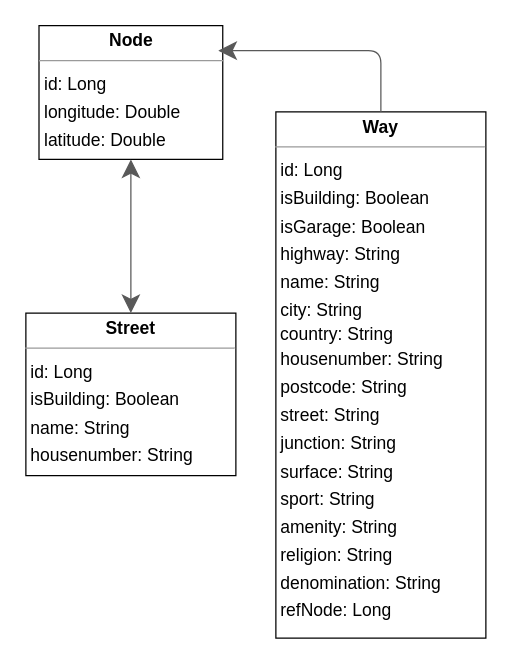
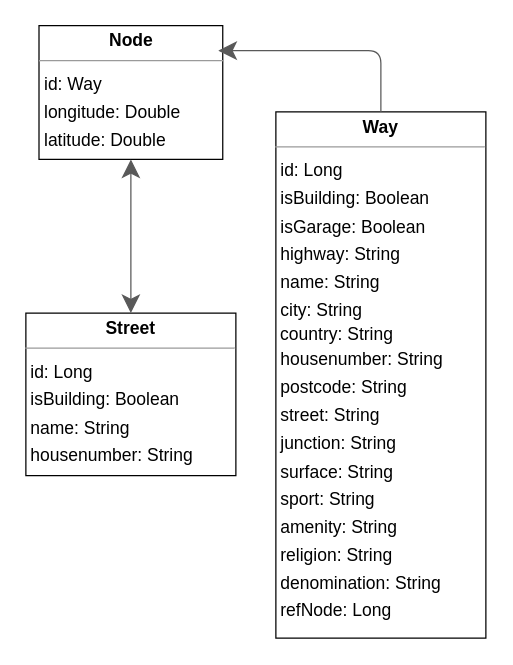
  <mxCell id="0" />
  <mxCell id="1" parent="0" />
- <mxCell id="2" value="&lt;p style=&quot;margin:0px;margin-top:4px;text-align:center;&quot;&gt;&lt;b&gt;Node&lt;/b&gt;&lt;/p&gt;&lt;hr size=&quot;1&quot;&gt;&lt;p style=&quot;margin:0 0 0 4px;line-height:1.6;&quot;&gt; id:  Long&lt;/p&gt;&lt;p style=&quot;margin:0 0 0 4px;line-height:1.6;&quot;&gt;&lt;span style=&quot;background-color: initial;&quot;&gt;longitude: Double&lt;/span&gt;&amp;nbsp; &lt;br&gt;latitude:  Double&lt;br&gt;&lt;/p&gt;" style="verticalAlign=top;align=left;overflow=fill;fontSize=14;fontFamily=Helvetica;html=1;rounded=0;shadow=0;comic=0;labelBackgroundColor=none;strokeWidth=1;" parent="1" vertex="1"><mxGeometry x="30.5" y="20" width="147" height="107" as="geometry" /></mxCell>
+ <mxCell id="2" value="&lt;p style=&quot;margin:0px;margin-top:4px;text-align:center;&quot;&gt;&lt;b&gt;Node&lt;/b&gt;&lt;/p&gt;&lt;hr size=&quot;1&quot;&gt;&lt;p style=&quot;margin:0 0 0 4px;line-height:1.6;&quot;&gt; id:  Way&lt;/p&gt;&lt;p style=&quot;margin:0 0 0 4px;line-height:1.6;&quot;&gt;&lt;span style=&quot;background-color: initial;&quot;&gt;longitude: Double&lt;/span&gt;&amp;nbsp; &lt;br&gt;latitude:  Double&lt;br&gt;&lt;/p&gt;" style="verticalAlign=top;align=left;overflow=fill;fontSize=14;fontFamily=Helvetica;html=1;rounded=0;shadow=0;comic=0;labelBackgroundColor=none;strokeWidth=1;" parent="1" vertex="1"><mxGeometry x="30.5" y="20" width="147" height="107" as="geometry" /></mxCell>
  <mxCell id="3" value="&lt;p style=&quot;margin:0px;margin-top:4px;text-align:center;&quot;&gt;&lt;b&gt;Street&lt;/b&gt;&lt;/p&gt;&lt;hr size=&quot;1&quot;&gt;&lt;p style=&quot;margin:0 0 0 4px;line-height:1.6;&quot;&gt; id:  Long&lt;/p&gt;&lt;p style=&quot;margin:0 0 0 4px;line-height:1.6;&quot;&gt;&lt;span style=&quot;background-color: initial;&quot;&gt;isBuilding: Boolean&lt;/span&gt;&amp;nbsp;&lt;/p&gt;&lt;p style=&quot;margin:0 0 0 4px;line-height:1.6;&quot;&gt;&lt;span style=&quot;background-color: initial;&quot;&gt;name: String&lt;/span&gt;&amp;nbsp; &lt;br&gt;housenumber:  String&lt;br&gt;&lt;/p&gt;" style="verticalAlign=top;align=left;overflow=fill;fontSize=14;fontFamily=Helvetica;html=1;rounded=0;shadow=0;comic=0;labelBackgroundColor=none;strokeWidth=1;" parent="1" vertex="1"><mxGeometry x="20" y="250" width="168" height="130" as="geometry" /></mxCell>
  <mxCell id="4" value="&lt;p style=&quot;margin:0px;margin-top:4px;text-align:center;&quot;&gt;&lt;b&gt;Way&lt;/b&gt;&lt;/p&gt;&lt;hr size=&quot;1&quot;&gt;&lt;p style=&quot;margin:0 0 0 4px;line-height:1.6;&quot;&gt; id:  Long&lt;/p&gt;&lt;p style=&quot;margin:0 0 0 4px;line-height:1.6;&quot;&gt;isBuilding: Boolean&lt;/p&gt;&lt;p style=&quot;margin:0 0 0 4px;line-height:1.6;&quot;&gt;isGarage: Boolean&lt;/p&gt;&lt;p style=&quot;margin:0 0 0 4px;line-height:1.6;&quot;&gt;highway: String&lt;/p&gt;&lt;p style=&quot;margin:0 0 0 4px;line-height:1.6;&quot;&gt;name: String&lt;/p&gt;&lt;p style=&quot;margin:0 0 0 4px;line-height:1.6;&quot;&gt;&lt;span style=&quot;background-color: initial;&quot;&gt;city: String&lt;/span&gt;&lt;/p&gt;&amp;nbsp;country: String&lt;p style=&quot;margin:0 0 0 4px;line-height:1.6;&quot;&gt;housenumber: String&lt;/p&gt;&lt;p style=&quot;margin:0 0 0 4px;line-height:1.6;&quot;&gt;postcode: String&lt;/p&gt;&lt;p style=&quot;margin:0 0 0 4px;line-height:1.6;&quot;&gt;street: String&lt;/p&gt;&lt;p style=&quot;margin:0 0 0 4px;line-height:1.6;&quot;&gt;junction: String&lt;/p&gt;&lt;p style=&quot;margin:0 0 0 4px;line-height:1.6;&quot;&gt;surface: String&lt;/p&gt;&lt;p style=&quot;margin:0 0 0 4px;line-height:1.6;&quot;&gt;sport: String&lt;/p&gt;&lt;p style=&quot;margin:0 0 0 4px;line-height:1.6;&quot;&gt;amenity:  String&lt;/p&gt;&lt;p style=&quot;margin:0 0 0 4px;line-height:1.6;&quot;&gt;religion: String&lt;br&gt; denomination:  String&lt;br&gt; refNode:  Long&lt;br&gt;&lt;/p&gt;" style="verticalAlign=top;align=left;overflow=fill;fontSize=14;fontFamily=Helvetica;html=1;rounded=0;shadow=0;comic=0;labelBackgroundColor=none;strokeWidth=1;" parent="1" vertex="1"><mxGeometry x="220" y="89" width="168" height="421" as="geometry" /></mxCell>
  <mxCell id="5" value="" style="html=1;rounded=1;edgeStyle=orthogonalEdgeStyle;dashed=0;startArrow=classic;startSize=12;endArrow=classic;endSize=12;strokeColor=#595959;exitX=0.500;exitY=0.000;exitDx=0;exitDy=0;entryX=0.500;entryY=1.000;entryDx=0;entryDy=0;" parent="1" source="3" target="2" edge="1"><mxGeometry width="50" height="50" relative="1" as="geometry"><Array as="points" /></mxGeometry></mxCell>
  <mxCell id="6" value="" style="html=1;rounded=1;edgeStyle=orthogonalEdgeStyle;dashed=0;startArrow=none;endArrow=classic;endSize=12;strokeColor=#595959;exitX=0.500;exitY=0.000;exitDx=0;exitDy=0;entryX=0.976;entryY=0.187;entryDx=0;entryDy=0;entryPerimeter=0;" parent="1" source="4" target="2" edge="1"><mxGeometry width="50" height="50" relative="1" as="geometry"><Array as="points"><mxPoint x="304" y="40" /></Array></mxGeometry></mxCell>
